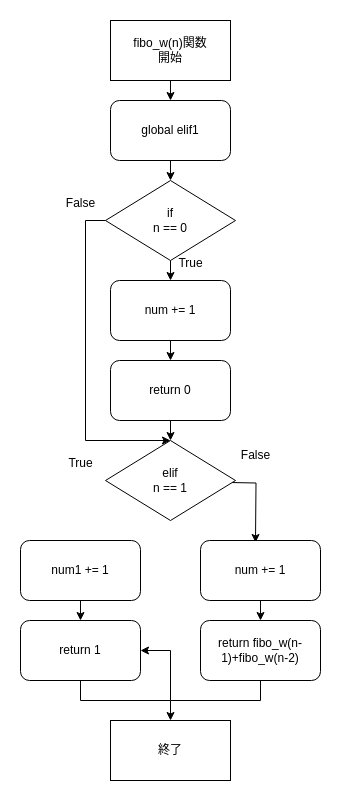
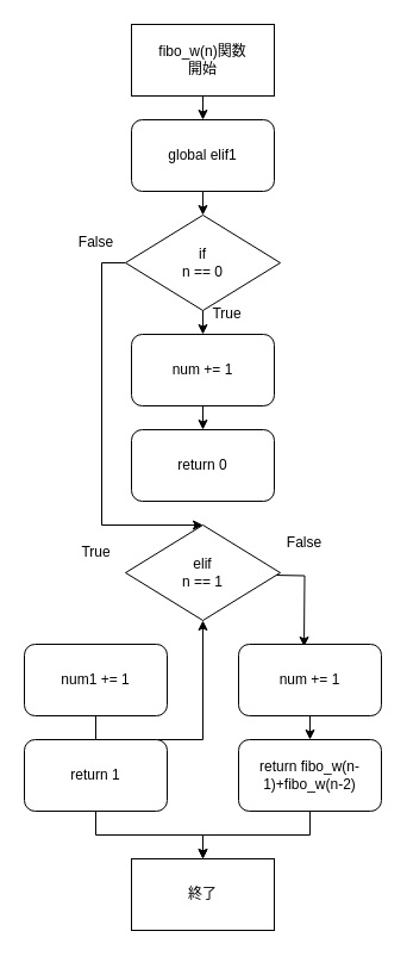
  <mxCell id="0" />
  <mxCell id="1" parent="0" />
  <mxCell id="2" style="edgeStyle=orthogonalEdgeStyle;rounded=0;orthogonalLoop=1;jettySize=auto;html=1;exitX=0.5;exitY=1;exitDx=0;exitDy=0;entryX=0.5;entryY=0;entryDx=0;entryDy=0;" edge="1" parent="1" source="3" target="5"><mxGeometry relative="1" as="geometry" /></mxCell>
  <mxCell id="3" value="fibo_w(n)関数&lt;div&gt;開始&lt;/div&gt;" style="rounded=0;whiteSpace=wrap;html=1;" vertex="1" parent="1"><mxGeometry x="110" y="20" width="120" height="60" as="geometry" /></mxCell>
  <mxCell id="4" style="edgeStyle=orthogonalEdgeStyle;rounded=0;orthogonalLoop=1;jettySize=auto;html=1;exitX=0.5;exitY=1;exitDx=0;exitDy=0;entryX=0.5;entryY=0;entryDx=0;entryDy=0;" edge="1" parent="1" source="5" target="8"><mxGeometry relative="1" as="geometry" /></mxCell>
  <mxCell id="5" value="global elif1" style="rounded=1;whiteSpace=wrap;html=1;" vertex="1" parent="1"><mxGeometry x="110" y="100" width="120" height="60" as="geometry" /></mxCell>
  <mxCell id="6" style="edgeStyle=orthogonalEdgeStyle;rounded=0;orthogonalLoop=1;jettySize=auto;html=1;exitX=0.5;exitY=1;exitDx=0;exitDy=0;entryX=0.5;entryY=0;entryDx=0;entryDy=0;" edge="1" parent="1" source="8" target="10"><mxGeometry relative="1" as="geometry" /></mxCell>
  <mxCell id="7" style="edgeStyle=orthogonalEdgeStyle;rounded=0;orthogonalLoop=1;jettySize=auto;html=1;exitX=0;exitY=0.5;exitDx=0;exitDy=0;entryX=0.5;entryY=0;entryDx=0;entryDy=0;" edge="1" parent="1" source="8" target="14"><mxGeometry relative="1" as="geometry"><Array as="points"><mxPoint x="85" y="220" /><mxPoint x="85" y="440" /></Array></mxGeometry></mxCell>
  <mxCell id="8" value="&lt;div&gt;if&lt;/div&gt;n == 0" style="rhombus;whiteSpace=wrap;html=1;" vertex="1" parent="1"><mxGeometry x="105" y="180" width="130" height="80" as="geometry" /></mxCell>
  <mxCell id="9" style="edgeStyle=orthogonalEdgeStyle;rounded=0;orthogonalLoop=1;jettySize=auto;html=1;exitX=0.5;exitY=1;exitDx=0;exitDy=0;entryX=0.5;entryY=0;entryDx=0;entryDy=0;" edge="1" parent="1" source="10" target="12"><mxGeometry relative="1" as="geometry" /></mxCell>
  <mxCell id="10" value="num += 1" style="rounded=1;whiteSpace=wrap;html=1;" vertex="1" parent="1"><mxGeometry x="110" y="280" width="120" height="60" as="geometry" /></mxCell>
- <mxCell id="11" style="edgeStyle=orthogonalEdgeStyle;rounded=0;orthogonalLoop=1;jettySize=auto;html=1;exitX=0.5;exitY=1;exitDx=0;exitDy=0;entryX=0.5;entryY=0;entryDx=0;entryDy=0;" edge="1" parent="1" source="12" target="14"><mxGeometry relative="1" as="geometry" /></mxCell>
  <mxCell id="12" value="return 0" style="rounded=1;whiteSpace=wrap;html=1;" vertex="1" parent="1"><mxGeometry x="110" y="360" width="120" height="60" as="geometry" /></mxCell>
  <mxCell id="13" style="edgeStyle=orthogonalEdgeStyle;rounded=0;orthogonalLoop=1;jettySize=auto;html=1;exitX=1;exitY=0.5;exitDx=0;exitDy=0;entryX=0.5;entryY=0;entryDx=0;entryDy=0;" edge="1" parent="1"><mxGeometry relative="1" as="geometry"><mxPoint x="255" y="542" as="targetPoint" /><mxPoint x="230" y="482" as="sourcePoint" /></mxGeometry></mxCell>
  <mxCell id="14" value="&lt;div&gt;elif&lt;/div&gt;n == 1" style="rhombus;whiteSpace=wrap;html=1;" vertex="1" parent="1"><mxGeometry x="105" y="440" width="130" height="80" as="geometry" /></mxCell>
- <mxCell id="15" style="edgeStyle=orthogonalEdgeStyle;rounded=0;orthogonalLoop=1;jettySize=auto;html=1;exitX=0.5;exitY=1;exitDx=0;exitDy=0;entryX=0.5;entryY=0;entryDx=0;entryDy=0;" edge="1" parent="1" source="16" target="18"><mxGeometry relative="1" as="geometry" /></mxCell>
+ <mxCell id="15" style="edgeStyle=orthogonalEdgeStyle;rounded=0;orthogonalLoop=1;jettySize=auto;html=1;exitX=0.5;exitY=1;exitDx=0;exitDy=0;" edge="1" parent="1" source="16" target="14"><mxGeometry relative="1" as="geometry" /></mxCell>
  <mxCell id="16" value="num1 += 1" style="rounded=1;whiteSpace=wrap;html=1;" vertex="1" parent="1"><mxGeometry x="20" y="540" width="120" height="60" as="geometry" /></mxCell>
  <mxCell id="17" style="edgeStyle=orthogonalEdgeStyle;rounded=0;orthogonalLoop=1;jettySize=auto;html=1;exitX=0.5;exitY=1;exitDx=0;exitDy=0;entryX=0.5;entryY=0;entryDx=0;entryDy=0;" edge="1" parent="1" source="18" target="23"><mxGeometry relative="1" as="geometry"><Array as="points"><mxPoint x="80" y="700" /></Array></mxGeometry></mxCell>
  <mxCell id="18" value="return 1" style="rounded=1;whiteSpace=wrap;html=1;" vertex="1" parent="1"><mxGeometry x="20" y="620" width="120" height="60" as="geometry" /></mxCell>
  <mxCell id="19" style="edgeStyle=orthogonalEdgeStyle;rounded=0;orthogonalLoop=1;jettySize=auto;html=1;exitX=0.5;exitY=1;exitDx=0;exitDy=0;entryX=0.5;entryY=0;entryDx=0;entryDy=0;" edge="1" parent="1" source="20" target="22"><mxGeometry relative="1" as="geometry" /></mxCell>
  <mxCell id="20" value="num += 1" style="rounded=1;whiteSpace=wrap;html=1;" vertex="1" parent="1"><mxGeometry x="200" y="540" width="120" height="60" as="geometry" /></mxCell>
- <mxCell id="21" style="edgeStyle=orthogonalEdgeStyle;rounded=0;orthogonalLoop=1;jettySize=auto;html=1;exitX=0.5;exitY=1;exitDx=0;exitDy=0;" edge="1" parent="1" source="22" target="18"><mxGeometry relative="1" as="geometry" /></mxCell>
+ <mxCell id="21" style="edgeStyle=orthogonalEdgeStyle;rounded=0;orthogonalLoop=1;jettySize=auto;html=1;exitX=0.5;exitY=1;exitDx=0;exitDy=0;entryX=0.5;entryY=0;entryDx=0;entryDy=0;" edge="1" parent="1" source="22" target="23"><mxGeometry relative="1" as="geometry" /></mxCell>
  <mxCell id="22" value="return fibo_w(n-1)+fibo_w(n-2)" style="rounded=1;whiteSpace=wrap;html=1;" vertex="1" parent="1"><mxGeometry x="200" y="620" width="120" height="60" as="geometry" /></mxCell>
  <mxCell id="23" value="終了" style="rounded=0;whiteSpace=wrap;html=1;" vertex="1" parent="1"><mxGeometry x="110" y="720" width="120" height="60" as="geometry" /></mxCell>
  <mxCell id="24" value="True" style="text;html=1;align=center;verticalAlign=middle;resizable=0;points=[];autosize=1;strokeColor=none;fillColor=none;" vertex="1" parent="1"><mxGeometry x="165" y="248" width="50" height="30" as="geometry" /></mxCell>
  <mxCell id="25" value="False" style="text;html=1;align=center;verticalAlign=middle;resizable=0;points=[];autosize=1;strokeColor=none;fillColor=none;" vertex="1" parent="1"><mxGeometry x="55" y="188" width="50" height="30" as="geometry" /></mxCell>
  <mxCell id="26" value="True" style="text;html=1;align=center;verticalAlign=middle;resizable=0;points=[];autosize=1;strokeColor=none;fillColor=none;" vertex="1" parent="1"><mxGeometry x="55" y="448" width="50" height="30" as="geometry" /></mxCell>
  <mxCell id="27" value="False" style="text;html=1;align=center;verticalAlign=middle;resizable=0;points=[];autosize=1;strokeColor=none;fillColor=none;" vertex="1" parent="1"><mxGeometry x="230" y="440" width="50" height="30" as="geometry" /></mxCell>
